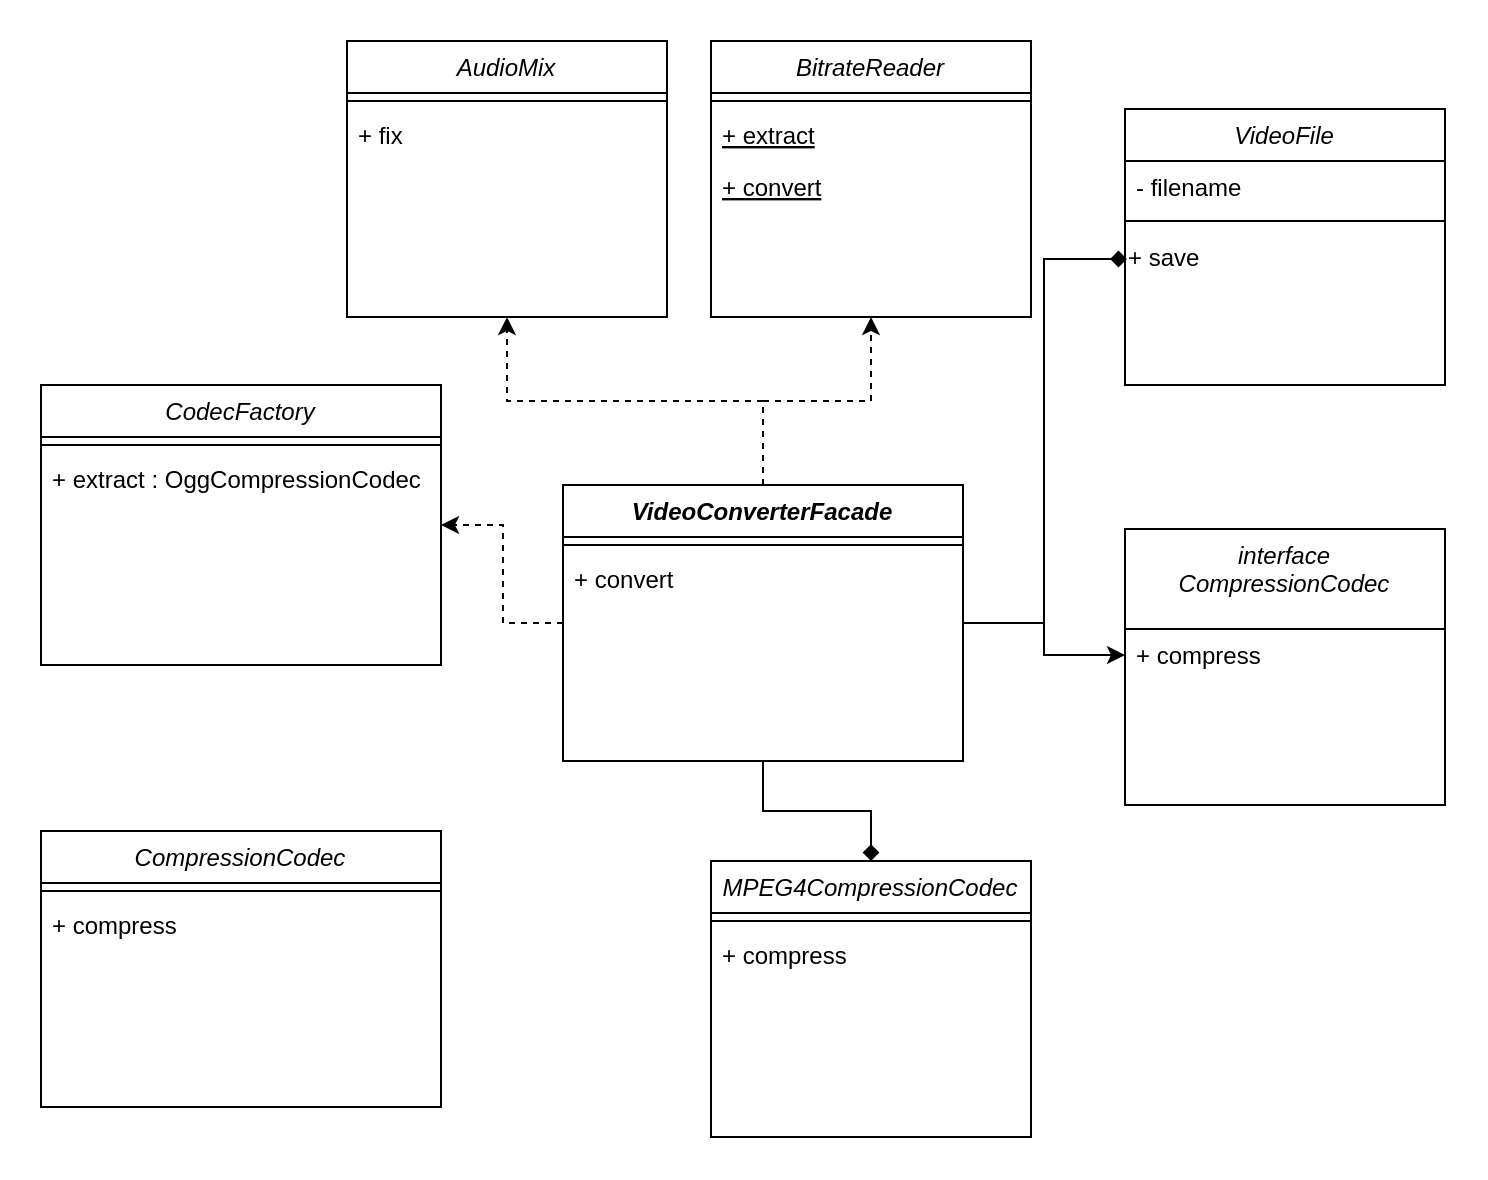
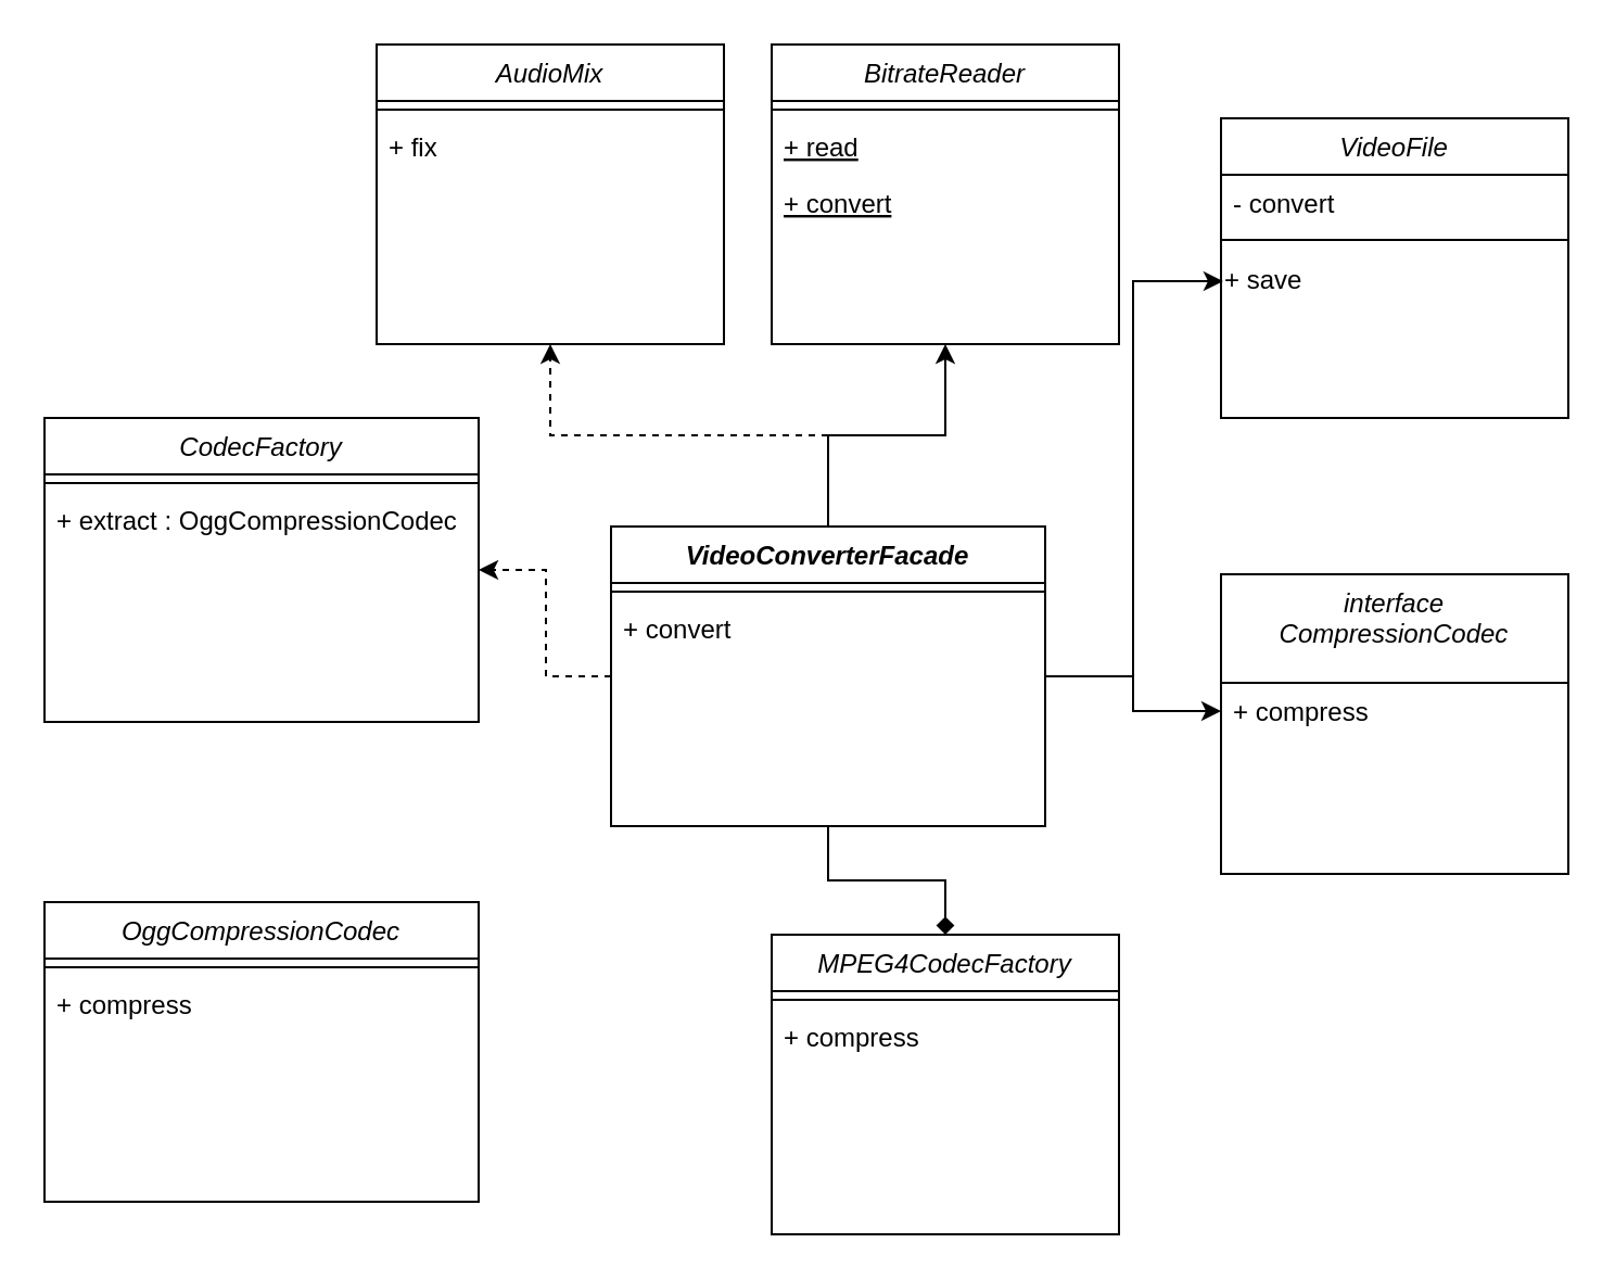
  <mxCell id="0" />
  <mxCell id="1" parent="0" />
  <mxCell id="2" value="AudioMix" style="swimlane;fontStyle=2;align=center;verticalAlign=top;childLayout=stackLayout;horizontal=1;startSize=26;horizontalStack=0;resizeParent=1;resizeLast=0;collapsible=1;marginBottom=0;rounded=0;shadow=0;strokeWidth=1;" parent="1" vertex="1"><mxGeometry x="173" width="160" height="138" as="geometry" y="20"><mxRectangle x="230" y="140" width="160" height="26" as="alternateBounds" /></mxGeometry></mxCell>
  <mxCell id="3" value="" style="line;html=1;strokeWidth=1;align=left;verticalAlign=middle;spacingTop=-1;spacingLeft=3;spacingRight=3;rotatable=0;labelPosition=right;points=[];portConstraint=eastwest;" parent="2" vertex="1"><mxGeometry y="26" width="160" height="8" as="geometry" /></mxCell>
  <mxCell id="4" value="+ fix" style="text;align=left;verticalAlign=top;spacingLeft=4;spacingRight=4;overflow=hidden;rotatable=0;points=[[0,0.5],[1,0.5]];portConstraint=eastwest;" parent="2" vertex="1"><mxGeometry y="34" width="160" height="26" as="geometry" /></mxCell>
  <mxCell id="5" value="BitrateReader" style="swimlane;fontStyle=2;align=center;verticalAlign=top;childLayout=stackLayout;horizontal=1;startSize=26;horizontalStack=0;resizeParent=1;resizeLast=0;collapsible=1;marginBottom=0;rounded=0;shadow=0;strokeWidth=1;" vertex="1" parent="1"><mxGeometry x="355" width="160" height="138" as="geometry" y="20"><mxRectangle x="230" y="140" width="160" height="26" as="alternateBounds" /></mxGeometry></mxCell>
  <mxCell id="6" value="" style="line;html=1;strokeWidth=1;align=left;verticalAlign=middle;spacingTop=-1;spacingLeft=3;spacingRight=3;rotatable=0;labelPosition=right;points=[];portConstraint=eastwest;" vertex="1" parent="5"><mxGeometry y="26" width="160" height="8" as="geometry" /></mxCell>
- <mxCell id="7" value="+ extract" style="text;align=left;verticalAlign=top;spacingLeft=4;spacingRight=4;overflow=hidden;rotatable=0;points=[[0,0.5],[1,0.5]];portConstraint=eastwest;fontStyle=4" vertex="1" parent="5"><mxGeometry y="34" width="160" height="26" as="geometry" /></mxCell>
+ <mxCell id="7" value="+ read" style="text;align=left;verticalAlign=top;spacingLeft=4;spacingRight=4;overflow=hidden;rotatable=0;points=[[0,0.5],[1,0.5]];portConstraint=eastwest;fontStyle=4" vertex="1" parent="5"><mxGeometry y="34" width="160" height="26" as="geometry" /></mxCell>
  <mxCell id="8" value="+ convert" style="text;align=left;verticalAlign=top;spacingLeft=4;spacingRight=4;overflow=hidden;rotatable=0;points=[[0,0.5],[1,0.5]];portConstraint=eastwest;fontStyle=4" vertex="1" parent="5"><mxGeometry y="60" width="160" height="26" as="geometry" /></mxCell>
  <mxCell id="9" style="text;align=left;verticalAlign=top;spacingLeft=4;spacingRight=4;overflow=hidden;rotatable=0;points=[[0,0.5],[1,0.5]];portConstraint=eastwest;fontStyle=4" vertex="1" parent="5"><mxGeometry y="86" width="160" height="26" as="geometry" /></mxCell>
  <mxCell id="10" value="CodecFactory" style="swimlane;fontStyle=2;align=center;verticalAlign=top;childLayout=stackLayout;horizontal=1;startSize=26;horizontalStack=0;resizeParent=1;resizeLast=0;collapsible=1;marginBottom=0;rounded=0;shadow=0;strokeWidth=1;" vertex="1" parent="1"><mxGeometry x="20" y="192" width="200" height="140" as="geometry"><mxRectangle x="230" y="140" width="160" height="26" as="alternateBounds" /></mxGeometry></mxCell>
  <mxCell id="11" value="" style="line;html=1;strokeWidth=1;align=left;verticalAlign=middle;spacingTop=-1;spacingLeft=3;spacingRight=3;rotatable=0;labelPosition=right;points=[];portConstraint=eastwest;" vertex="1" parent="10"><mxGeometry y="26" width="200" height="8" as="geometry" /></mxCell>
  <mxCell id="12" value="+ extract : OggCompressionCodec" style="text;align=left;verticalAlign=top;spacingLeft=4;spacingRight=4;overflow=hidden;rotatable=0;points=[[0,0.5],[1,0.5]];portConstraint=eastwest;" vertex="1" parent="10"><mxGeometry y="34" width="200" height="26" as="geometry" /></mxCell>
  <mxCell id="13" value="interface&#10;CompressionCodec" style="swimlane;fontStyle=2;align=center;verticalAlign=top;childLayout=stackLayout;horizontal=1;startSize=50;horizontalStack=0;resizeParent=1;resizeLast=0;collapsible=1;marginBottom=0;rounded=0;shadow=0;strokeWidth=1;" vertex="1" parent="1"><mxGeometry x="562" y="264" width="160" height="138" as="geometry"><mxRectangle x="230" y="140" width="160" height="26" as="alternateBounds" /></mxGeometry></mxCell>
  <mxCell id="14" value="+ compress" style="text;align=left;verticalAlign=top;spacingLeft=4;spacingRight=4;overflow=hidden;rotatable=0;points=[[0,0.5],[1,0.5]];portConstraint=eastwest;fontStyle=0" vertex="1" parent="13"><mxGeometry y="50" width="160" height="26" as="geometry" /></mxCell>
- <mxCell id="15" value="MPEG4CompressionCodec" style="swimlane;fontStyle=2;align=center;verticalAlign=top;childLayout=stackLayout;horizontal=1;startSize=26;horizontalStack=0;resizeParent=1;resizeLast=0;collapsible=1;marginBottom=0;rounded=0;shadow=0;strokeWidth=1;" vertex="1" parent="1"><mxGeometry x="355" y="430" width="160" height="138" as="geometry"><mxRectangle x="230" y="140" width="160" height="26" as="alternateBounds" /></mxGeometry></mxCell>
+ <mxCell id="15" value="MPEG4CodecFactory" style="swimlane;fontStyle=2;align=center;verticalAlign=top;childLayout=stackLayout;horizontal=1;startSize=26;horizontalStack=0;resizeParent=1;resizeLast=0;collapsible=1;marginBottom=0;rounded=0;shadow=0;strokeWidth=1;" vertex="1" parent="1"><mxGeometry x="355" y="430" width="160" height="138" as="geometry"><mxRectangle x="230" y="140" width="160" height="26" as="alternateBounds" /></mxGeometry></mxCell>
  <mxCell id="16" value="" style="line;html=1;strokeWidth=1;align=left;verticalAlign=middle;spacingTop=-1;spacingLeft=3;spacingRight=3;rotatable=0;labelPosition=right;points=[];portConstraint=eastwest;" vertex="1" parent="15"><mxGeometry y="26" width="160" height="8" as="geometry" /></mxCell>
  <mxCell id="17" value="+ compress" style="text;align=left;verticalAlign=top;spacingLeft=4;spacingRight=4;overflow=hidden;rotatable=0;points=[[0,0.5],[1,0.5]];portConstraint=eastwest;fontStyle=0" vertex="1" parent="15"><mxGeometry y="34" width="160" height="26" as="geometry" /></mxCell>
- <mxCell id="18" value="CompressionCodec" style="swimlane;fontStyle=2;align=center;verticalAlign=top;childLayout=stackLayout;horizontal=1;startSize=26;horizontalStack=0;resizeParent=1;resizeLast=0;collapsible=1;marginBottom=0;rounded=0;shadow=0;strokeWidth=1;" vertex="1" parent="1"><mxGeometry x="20" y="415" width="200" height="138" as="geometry"><mxRectangle x="230" y="140" width="160" height="26" as="alternateBounds" /></mxGeometry></mxCell>
+ <mxCell id="18" value="OggCompressionCodec" style="swimlane;fontStyle=2;align=center;verticalAlign=top;childLayout=stackLayout;horizontal=1;startSize=26;horizontalStack=0;resizeParent=1;resizeLast=0;collapsible=1;marginBottom=0;rounded=0;shadow=0;strokeWidth=1;" vertex="1" parent="1"><mxGeometry x="20" y="415" width="200" height="138" as="geometry"><mxRectangle x="230" y="140" width="160" height="26" as="alternateBounds" /></mxGeometry></mxCell>
  <mxCell id="19" value="" style="line;html=1;strokeWidth=1;align=left;verticalAlign=middle;spacingTop=-1;spacingLeft=3;spacingRight=3;rotatable=0;labelPosition=right;points=[];portConstraint=eastwest;" vertex="1" parent="18"><mxGeometry y="26" width="200" height="8" as="geometry" /></mxCell>
  <mxCell id="20" value="+ compress " style="text;align=left;verticalAlign=top;spacingLeft=4;spacingRight=4;overflow=hidden;rotatable=0;points=[[0,0.5],[1,0.5]];portConstraint=eastwest;" vertex="1" parent="18"><mxGeometry y="34" width="200" height="26" as="geometry" /></mxCell>
- <mxCell id="21" style="edgeStyle=orthogonalEdgeStyle;rounded=0;orthogonalLoop=1;jettySize=auto;html=1;entryX=0.5;entryY=1;entryDx=0;entryDy=0;dashed=1;" edge="1" parent="1" source="26" target="5"><mxGeometry relative="1" as="geometry" /></mxCell>
+ <mxCell id="21" style="edgeStyle=orthogonalEdgeStyle;rounded=0;orthogonalLoop=1;jettySize=auto;html=1;entryX=0.5;entryY=1;entryDx=0;entryDy=0;" edge="1" parent="1" source="26" target="5"><mxGeometry relative="1" as="geometry" /></mxCell>
  <mxCell id="22" style="edgeStyle=orthogonalEdgeStyle;rounded=0;orthogonalLoop=1;jettySize=auto;html=1;entryX=0.5;entryY=1;entryDx=0;entryDy=0;dashed=1;" edge="1" parent="1" source="26" target="2"><mxGeometry relative="1" as="geometry" /></mxCell>
  <mxCell id="23" style="edgeStyle=orthogonalEdgeStyle;rounded=0;orthogonalLoop=1;jettySize=auto;html=1;entryX=1;entryY=0.5;entryDx=0;entryDy=0;dashed=1;" edge="1" parent="1" source="26" target="10"><mxGeometry relative="1" as="geometry"><Array as="points"><mxPoint x="251" y="311" /><mxPoint x="251" y="262" /></Array></mxGeometry></mxCell>
  <mxCell id="24" style="edgeStyle=orthogonalEdgeStyle;rounded=0;orthogonalLoop=1;jettySize=auto;html=1;entryX=0;entryY=0.5;entryDx=0;entryDy=0;" edge="1" parent="1" source="26" target="14"><mxGeometry relative="1" as="geometry" /></mxCell>
  <mxCell id="25" style="edgeStyle=orthogonalEdgeStyle;rounded=0;orthogonalLoop=1;jettySize=auto;html=1;endArrow=diamond;" edge="1" parent="1" source="26" target="15"><mxGeometry relative="1" as="geometry" /></mxCell>
  <mxCell id="26" value="VideoConverterFacade" style="swimlane;fontStyle=3;align=center;verticalAlign=top;childLayout=stackLayout;horizontal=1;startSize=26;horizontalStack=0;resizeParent=1;resizeLast=0;collapsible=1;marginBottom=0;rounded=0;shadow=0;strokeWidth=1;" vertex="1" parent="1"><mxGeometry x="281" y="242" width="200" height="138" as="geometry"><mxRectangle x="230" y="140" width="160" height="26" as="alternateBounds" /></mxGeometry></mxCell>
  <mxCell id="27" value="" style="line;html=1;strokeWidth=1;align=left;verticalAlign=middle;spacingTop=-1;spacingLeft=3;spacingRight=3;rotatable=0;labelPosition=right;points=[];portConstraint=eastwest;" vertex="1" parent="26"><mxGeometry y="26" width="200" height="8" as="geometry" /></mxCell>
  <mxCell id="28" value="+ convert" style="text;align=left;verticalAlign=top;spacingLeft=4;spacingRight=4;overflow=hidden;rotatable=0;points=[[0,0.5],[1,0.5]];portConstraint=eastwest;" vertex="1" parent="26"><mxGeometry y="34" width="200" height="26" as="geometry" /></mxCell>
  <mxCell id="29" value="VideoFile" style="swimlane;fontStyle=2;align=center;verticalAlign=top;childLayout=stackLayout;horizontal=1;startSize=26;horizontalStack=0;resizeParent=1;resizeLast=0;collapsible=1;marginBottom=0;rounded=0;shadow=0;strokeWidth=1;" vertex="1" parent="1"><mxGeometry x="562" y="54" width="160" height="138" as="geometry"><mxRectangle x="230" y="140" width="160" height="26" as="alternateBounds" /></mxGeometry></mxCell>
- <mxCell id="30" value="- filename" style="text;align=left;verticalAlign=top;spacingLeft=4;spacingRight=4;overflow=hidden;rotatable=0;points=[[0,0.5],[1,0.5]];portConstraint=eastwest;" vertex="1" parent="29"><mxGeometry y="26" width="160" height="26" as="geometry" /></mxCell>
+ <mxCell id="30" value="- convert" style="text;align=left;verticalAlign=top;spacingLeft=4;spacingRight=4;overflow=hidden;rotatable=0;points=[[0,0.5],[1,0.5]];portConstraint=eastwest;" vertex="1" parent="29"><mxGeometry y="26" width="160" height="26" as="geometry" /></mxCell>
  <mxCell id="31" value="" style="line;html=1;strokeWidth=1;align=left;verticalAlign=middle;spacingTop=-1;spacingLeft=3;spacingRight=3;rotatable=0;labelPosition=right;points=[];portConstraint=eastwest;" vertex="1" parent="29"><mxGeometry y="52" width="160" height="8" as="geometry" /></mxCell>
  <mxCell id="32" value="+ save" style="text;html=1;align=left;verticalAlign=middle;resizable=0;points=[];autosize=1;strokeColor=none;fillColor=none;" vertex="1" parent="29"><mxGeometry y="60" width="160" height="30" as="geometry" /></mxCell>
- <mxCell id="33" style="edgeStyle=orthogonalEdgeStyle;rounded=0;orthogonalLoop=1;jettySize=auto;html=1;entryX=0.006;entryY=0.5;entryDx=0;entryDy=0;entryPerimeter=0;endArrow=diamond;" edge="1" parent="1" source="26" target="32"><mxGeometry relative="1" as="geometry" /></mxCell>
+ <mxCell id="33" style="edgeStyle=orthogonalEdgeStyle;rounded=0;orthogonalLoop=1;jettySize=auto;html=1;entryX=0.006;entryY=0.5;entryDx=0;entryDy=0;entryPerimeter=0;" edge="1" parent="1" source="26" target="32"><mxGeometry relative="1" as="geometry" /></mxCell>
